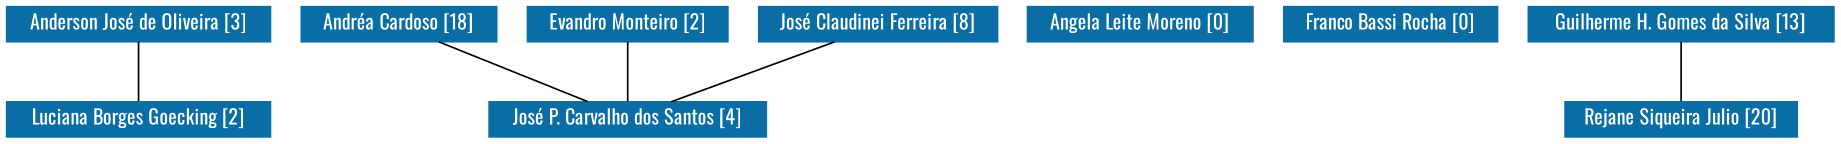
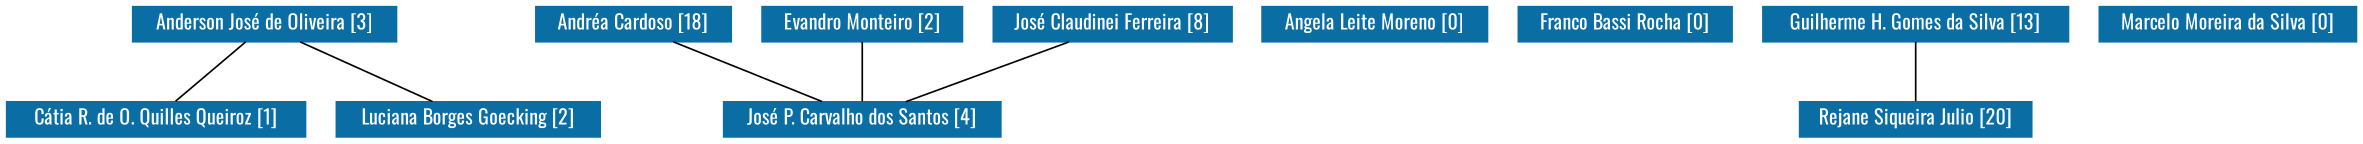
  strict graph {
    fontname=Oswald
    node [color="#0A6EA4" fontcolor="#FFFFFF" fontname=Oswald fontsize=12 shape=rectangle style=filled]
    edge [fontname=Oswald]
    n1 [height=0.29167 label="Anderson José de Oliveira [3]" width=2.1944]
+   n2 [height=0.29167 label="Cátia R. de O. Quilles Queiroz [1]" width=2.4861]
    n3 [height=0.29167 label="Luciana Borges Goecking [2]" width=2.1944]
    n4 [height=0.29167 label="Andréa Cardoso [18]" width=1.625]
    n5 [height=0.29167 label="José P. Carvalho dos Santos [4]" width=2.3056]
    n6 [height=0.29167 label="Angela Leite Moreno [0]" width=1.875]
    n7 [height=0.29167 label="Evandro Monteiro [2]" width=1.6667]
    n8 [height=0.29167 label="Franco Bassi Rocha [0]" width=1.7778]
    n9 [height=0.29167 label="Guilherme H. Gomes da Silva [13]" width=2.5417]
    n10 [height=0.29167 label="Rejane Siqueira Julio [20]" width=1.9306]
    n11 [height=0.29167 label="José Claudinei Ferreira [8]" width=1.9861]
+   n12 [height=0.29167 label="Marcelo Moreira da Silva [0]" width=2.1389]
+   n1 -- n2
    n1 -- n3
    n4 -- n5
    n7 -- n5
    n9 -- n10
    n11 -- n5
  }
